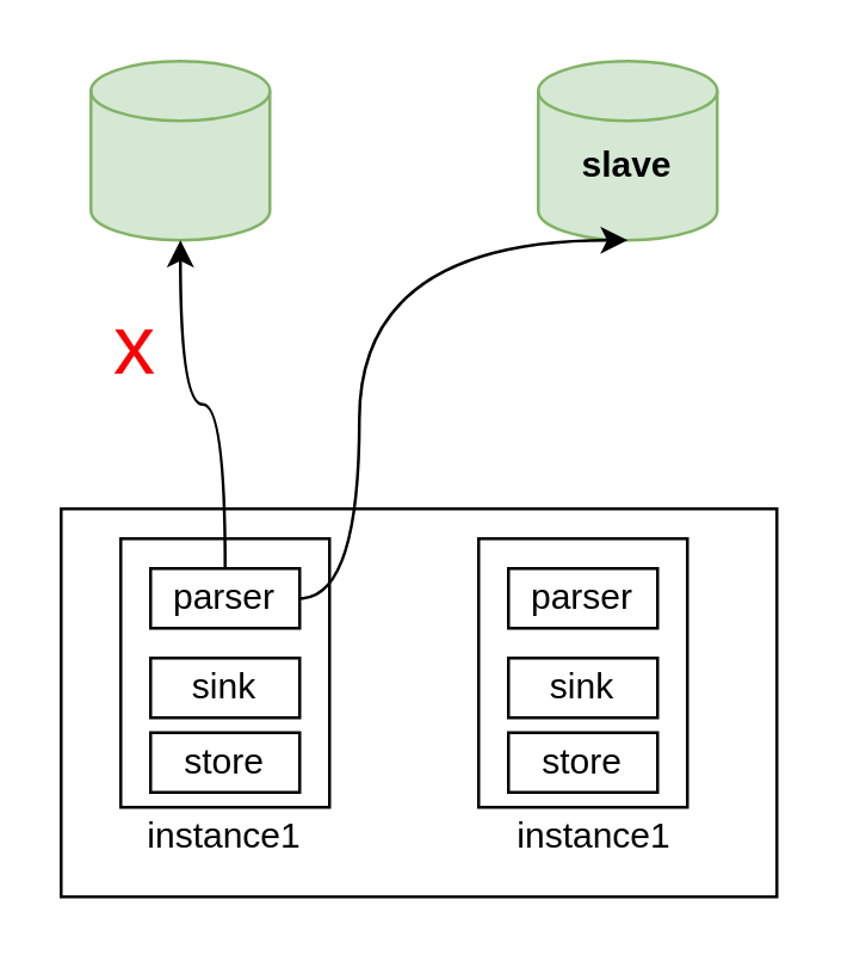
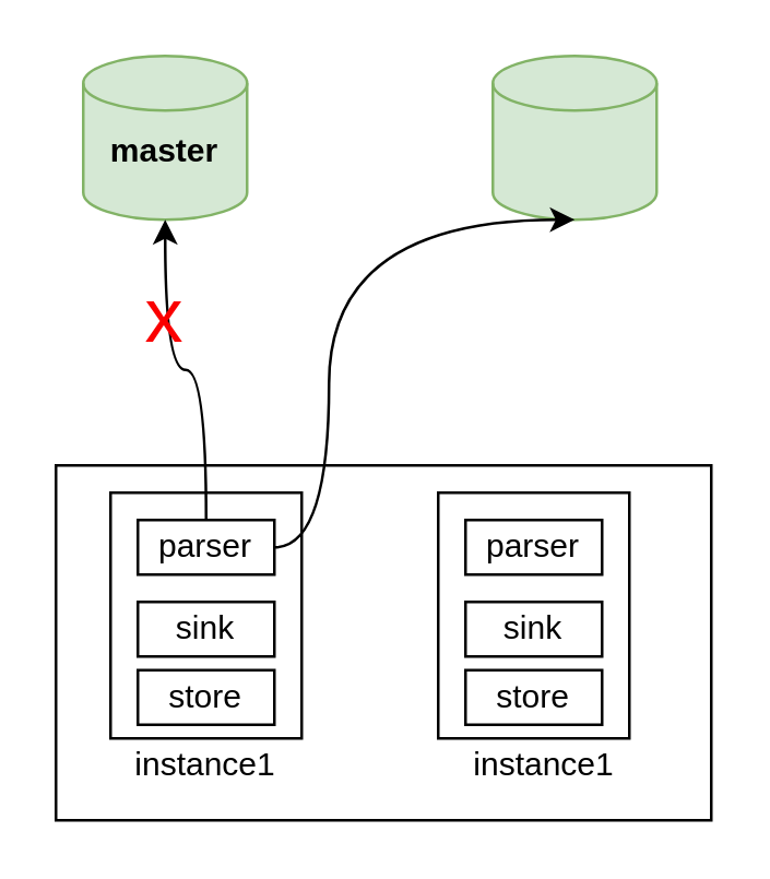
  <mxCell id="0" />
  <mxCell id="1" parent="0" />
  <mxCell id="2" value="" style="strokeWidth=1;shape=mxgraph.flowchart.database;whiteSpace=wrap;fillColor=#d5e8d4;strokeColor=#82b366;fontColor=#d5e8d4;" vertex="1" parent="1"><mxGeometry x="30" y="20" width="60" height="60" as="geometry" /></mxCell>
+ <mxCell id="3" value="master" style="text;strokeColor=none;fillColor=none;align=center;verticalAlign=middle;whiteSpace=wrap;rounded=0;fontStyle=1;fontColor=#000000;" vertex="1" parent="1"><mxGeometry x="30" y="40" width="60" height="30" as="geometry" /></mxCell>
  <mxCell id="4" value="" style="strokeWidth=1;shape=mxgraph.flowchart.database;whiteSpace=wrap;fillColor=#d5e8d4;strokeColor=#82b366;fontColor=#d5e8d4;" vertex="1" parent="1"><mxGeometry x="180" y="20" width="60" height="60" as="geometry" /></mxCell>
- <mxCell id="5" value="slave" style="text;strokeColor=none;fillColor=none;align=center;verticalAlign=middle;whiteSpace=wrap;rounded=0;fontStyle=1;fontColor=#000000;" vertex="1" parent="1"><mxGeometry x="180" y="40" width="60" height="30" as="geometry" /></mxCell>
  <mxCell id="6" value="" style="rounded=0;whiteSpace=wrap;html=1;" vertex="1" parent="1"><mxGeometry x="20" y="170" width="240" height="130" as="geometry" /></mxCell>
  <mxCell id="7" value="" style="rounded=0;whiteSpace=wrap;html=1;" vertex="1" parent="1"><mxGeometry x="40" y="180" width="70" height="90" as="geometry" /></mxCell>
  <mxCell id="8" style="edgeStyle=orthogonalEdgeStyle;rounded=0;orthogonalLoop=1;jettySize=auto;html=1;entryX=0.5;entryY=1;entryDx=0;entryDy=0;entryPerimeter=0;elbow=vertical;curved=1;" edge="1" parent="1" source="10" target="2"><mxGeometry relative="1" as="geometry" /></mxCell>
  <mxCell id="9" style="edgeStyle=orthogonalEdgeStyle;rounded=0;orthogonalLoop=1;jettySize=auto;html=1;entryX=0.5;entryY=1;entryDx=0;entryDy=0;entryPerimeter=0;curved=1;" edge="1" parent="1" source="10" target="4"><mxGeometry relative="1" as="geometry"><Array as="points"><mxPoint x="120" y="200" /><mxPoint x="120" y="80" /></Array></mxGeometry></mxCell>
  <mxCell id="10" value="parser" style="rounded=0;whiteSpace=wrap;html=1;" vertex="1" parent="1"><mxGeometry x="50" y="190" width="50" height="20" as="geometry" /></mxCell>
  <mxCell id="11" value="sink" style="rounded=0;whiteSpace=wrap;html=1;" vertex="1" parent="1"><mxGeometry x="50" y="220" width="50" height="20" as="geometry" /></mxCell>
  <mxCell id="12" value="store" style="rounded=0;whiteSpace=wrap;html=1;" vertex="1" parent="1"><mxGeometry x="50" y="245" width="50" height="20" as="geometry" /></mxCell>
  <mxCell id="13" value="" style="rounded=0;whiteSpace=wrap;html=1;" vertex="1" parent="1"><mxGeometry x="160" y="180" width="70" height="90" as="geometry" /></mxCell>
  <mxCell id="14" value="parser" style="rounded=0;whiteSpace=wrap;html=1;" vertex="1" parent="1"><mxGeometry x="170" y="190" width="50" height="20" as="geometry" /></mxCell>
  <mxCell id="15" value="sink" style="rounded=0;whiteSpace=wrap;html=1;" vertex="1" parent="1"><mxGeometry x="170" y="220" width="50" height="20" as="geometry" /></mxCell>
  <mxCell id="16" value="store" style="rounded=0;whiteSpace=wrap;html=1;" vertex="1" parent="1"><mxGeometry x="170" y="245" width="50" height="20" as="geometry" /></mxCell>
  <mxCell id="17" value="instance1" style="text;html=1;strokeColor=none;fillColor=none;align=center;verticalAlign=middle;whiteSpace=wrap;rounded=0;" vertex="1" parent="1"><mxGeometry x="45" y="265" width="60" height="30" as="geometry" /></mxCell>
  <mxCell id="18" value="instance1" style="text;html=1;strokeColor=none;fillColor=none;align=center;verticalAlign=middle;whiteSpace=wrap;rounded=0;" vertex="1" parent="1"><mxGeometry x="169" y="265" width="60" height="30" as="geometry" /></mxCell>
- <mxCell id="19" value="x" style="text;strokeColor=none;fillColor=none;align=center;verticalAlign=middle;whiteSpace=wrap;rounded=0;fontColor=#fa0000;fontSize=28;" vertex="1" parent="1"><mxGeometry x="30" y="100" width="30" height="30" as="geometry" /></mxCell>
+ <mxCell id="19" value="x" style="text;strokeColor=none;fillColor=none;align=center;verticalAlign=middle;whiteSpace=wrap;rounded=0;fontColor=#fa0000;fontSize=28;" vertex="1" parent="1"><mxGeometry x="45" y="100" width="30" height="30" as="geometry" /></mxCell>
